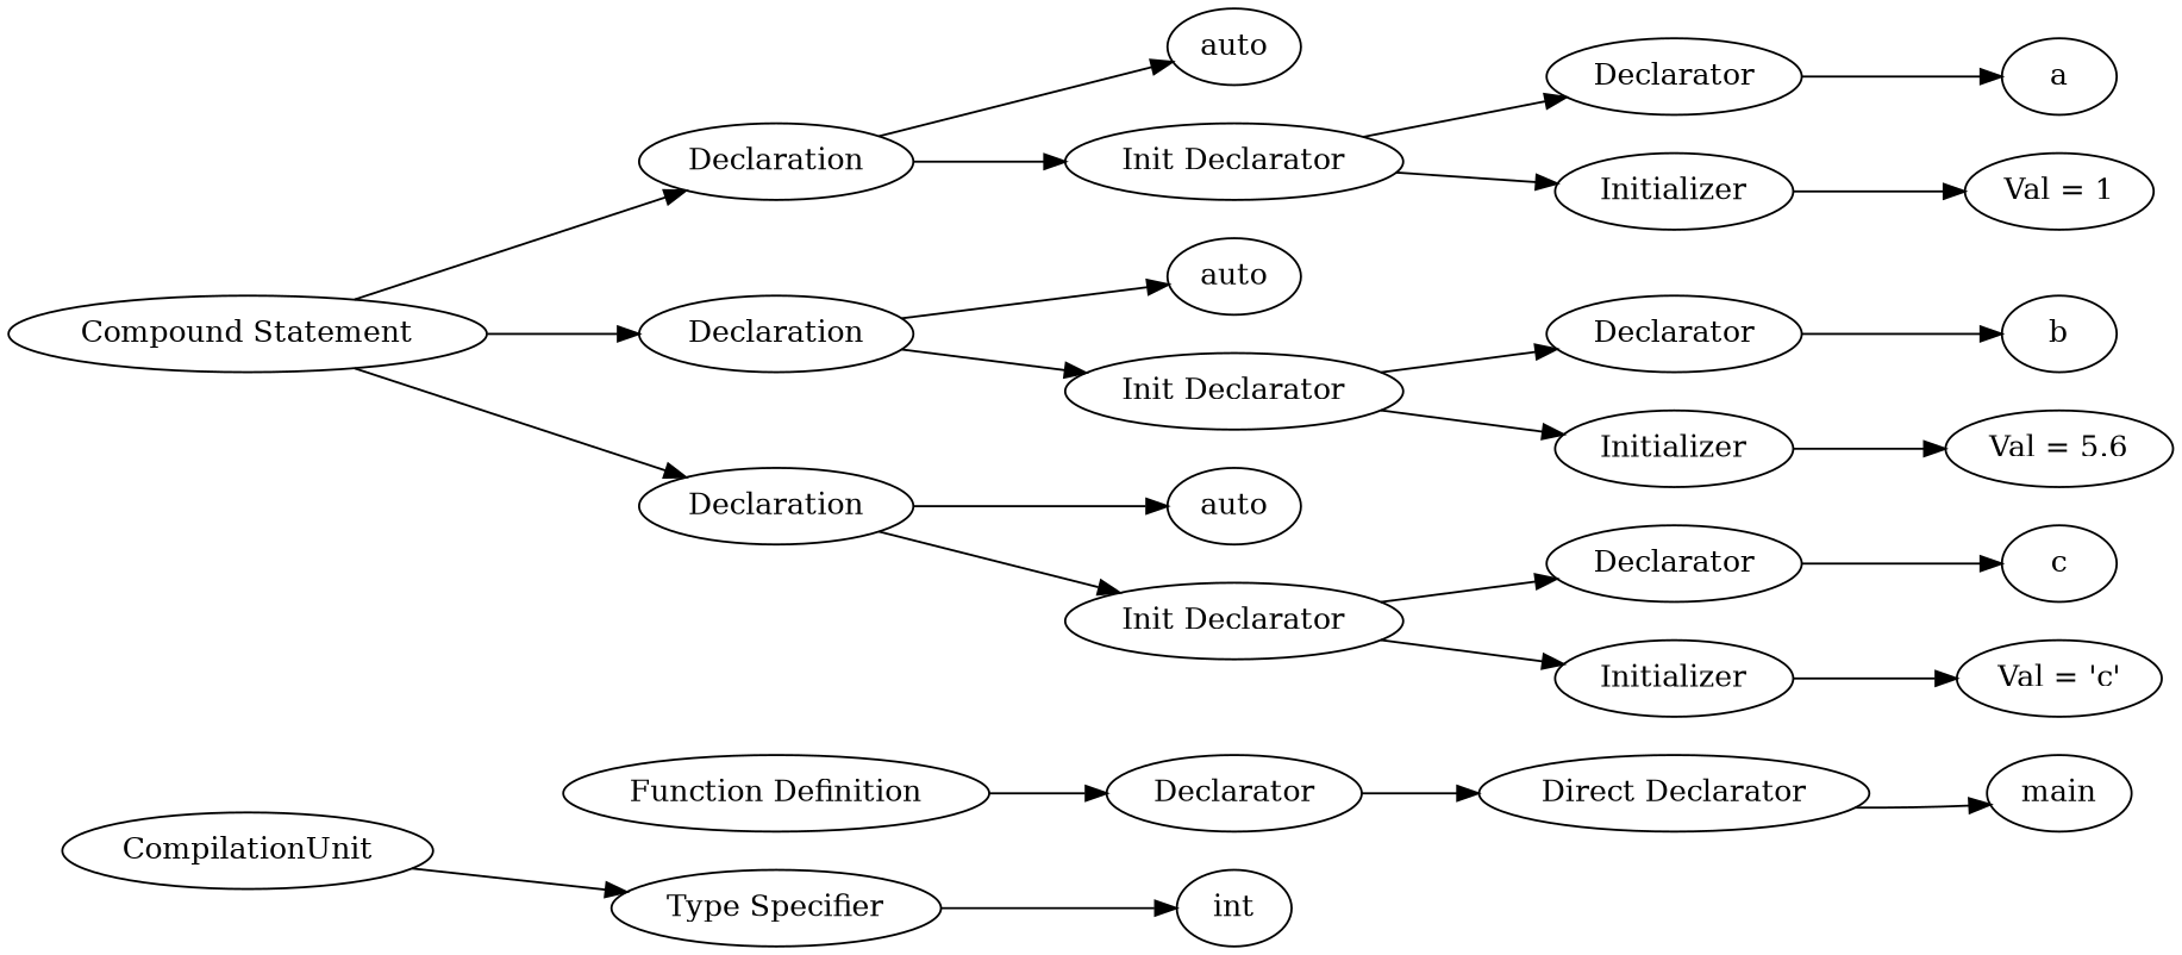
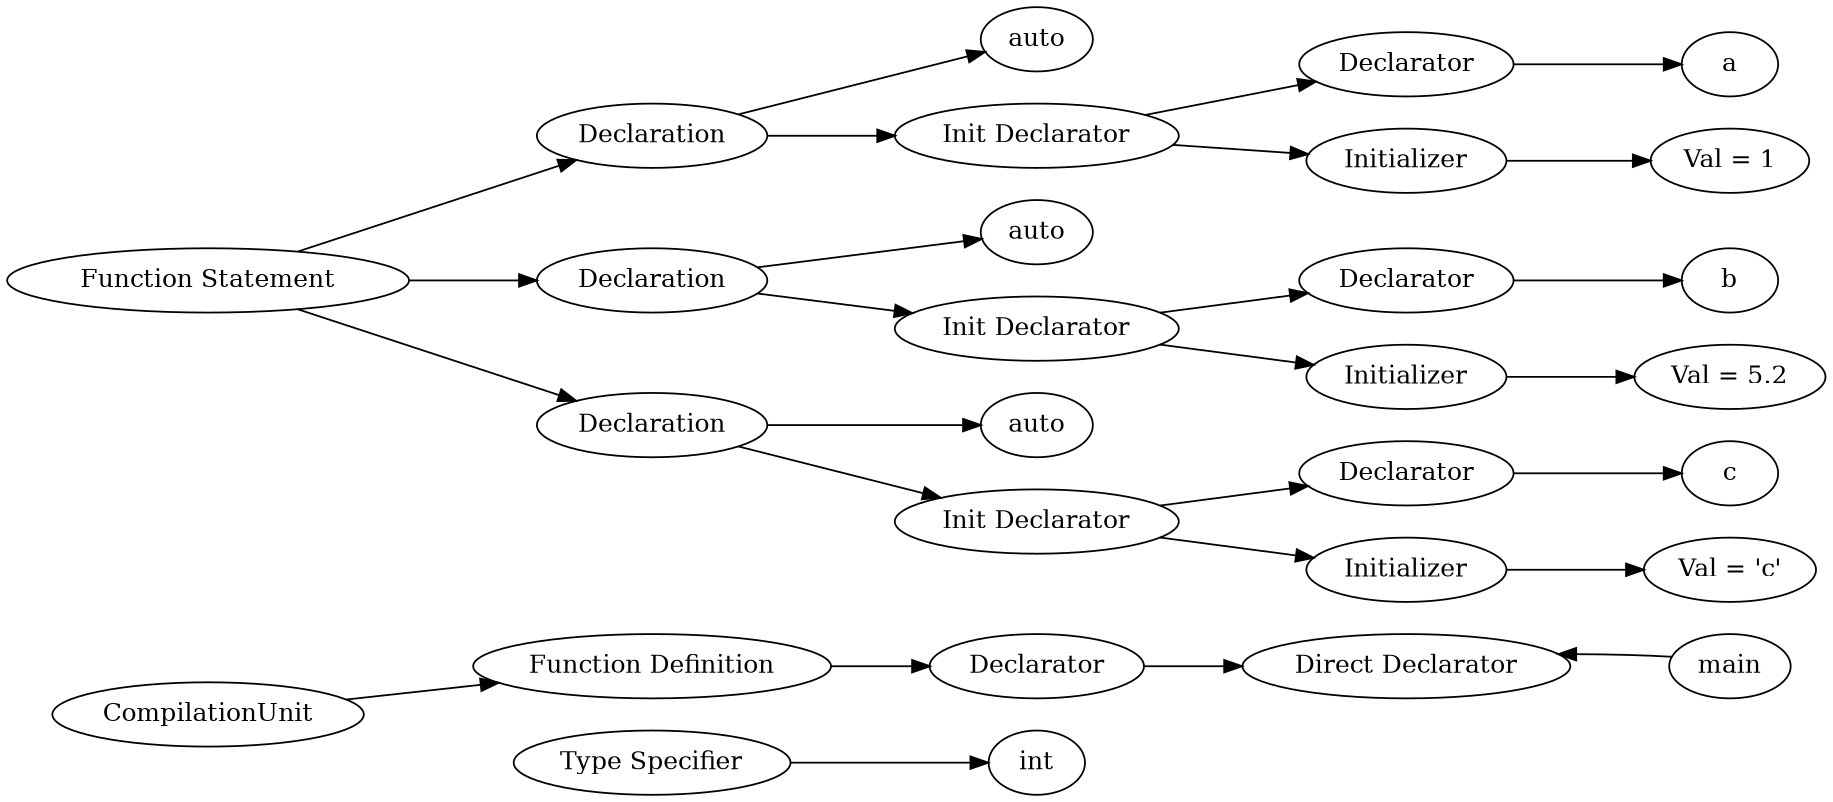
  digraph {
    rankdir=LR
    n1 [label=CompilationUnit]
    n2 [label="Function Definition"]
    n3 [label=Declarator]
    n4 [label="Type Specifier"]
    n5 [label=int]
    n6 [label="Direct Declarator"]
-   n7 [label="Compound Statement"]
+   n7 [label="Function Statement"]
    n8 [label=Declaration]
    n9 [label=Declaration]
    n10 [label=Declaration]
    n11 [label=main]
    n12 [label=auto]
    n13 [label="Init Declarator"]
    n14 [label=auto]
    n15 [label="Init Declarator"]
    n16 [label=auto]
    n17 [label="Init Declarator"]
    n18 [label=Declarator]
    n19 [label=Initializer]
    n20 [label=a]
    n21 [label="Val = 1"]
    n22 [label=Declarator]
    n23 [label=Initializer]
    n24 [label=b]
-   n25 [label="Val = 5.6"]
+   n25 [label="Val = 5.2"]
    n26 [label=Declarator]
    n27 [label=Initializer]
    n28 [label=c]
    n29 [label="Val = 'c'"]
-   n1 -> n4
+   n1 -> n2
    n2 -> n3
    n3 -> n6
    n4 -> n5
-   n6 -> n11
+   n11 -> n6
    n7 -> n8
    n7 -> n9
    n7 -> n10
    n8 -> n12
    n8 -> n13
    n9 -> n14
    n9 -> n15
    n10 -> n16
    n10 -> n17
    n13 -> n18
    n13 -> n19
    n15 -> n22
    n15 -> n23
    n17 -> n26
    n17 -> n27
    n18 -> n20
    n19 -> n21
    n22 -> n24
    n23 -> n25
    n26 -> n28
    n27 -> n29
  }
